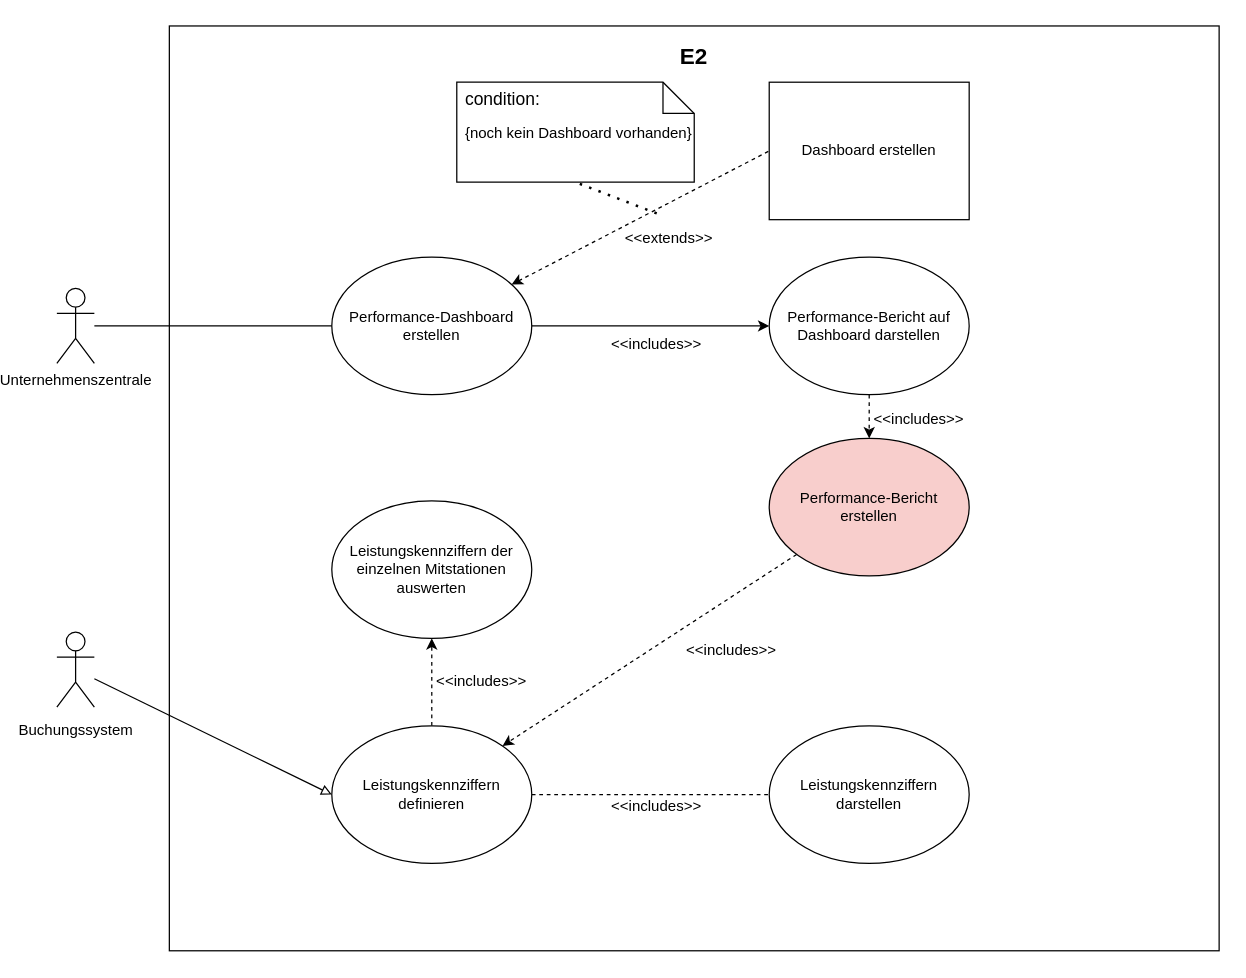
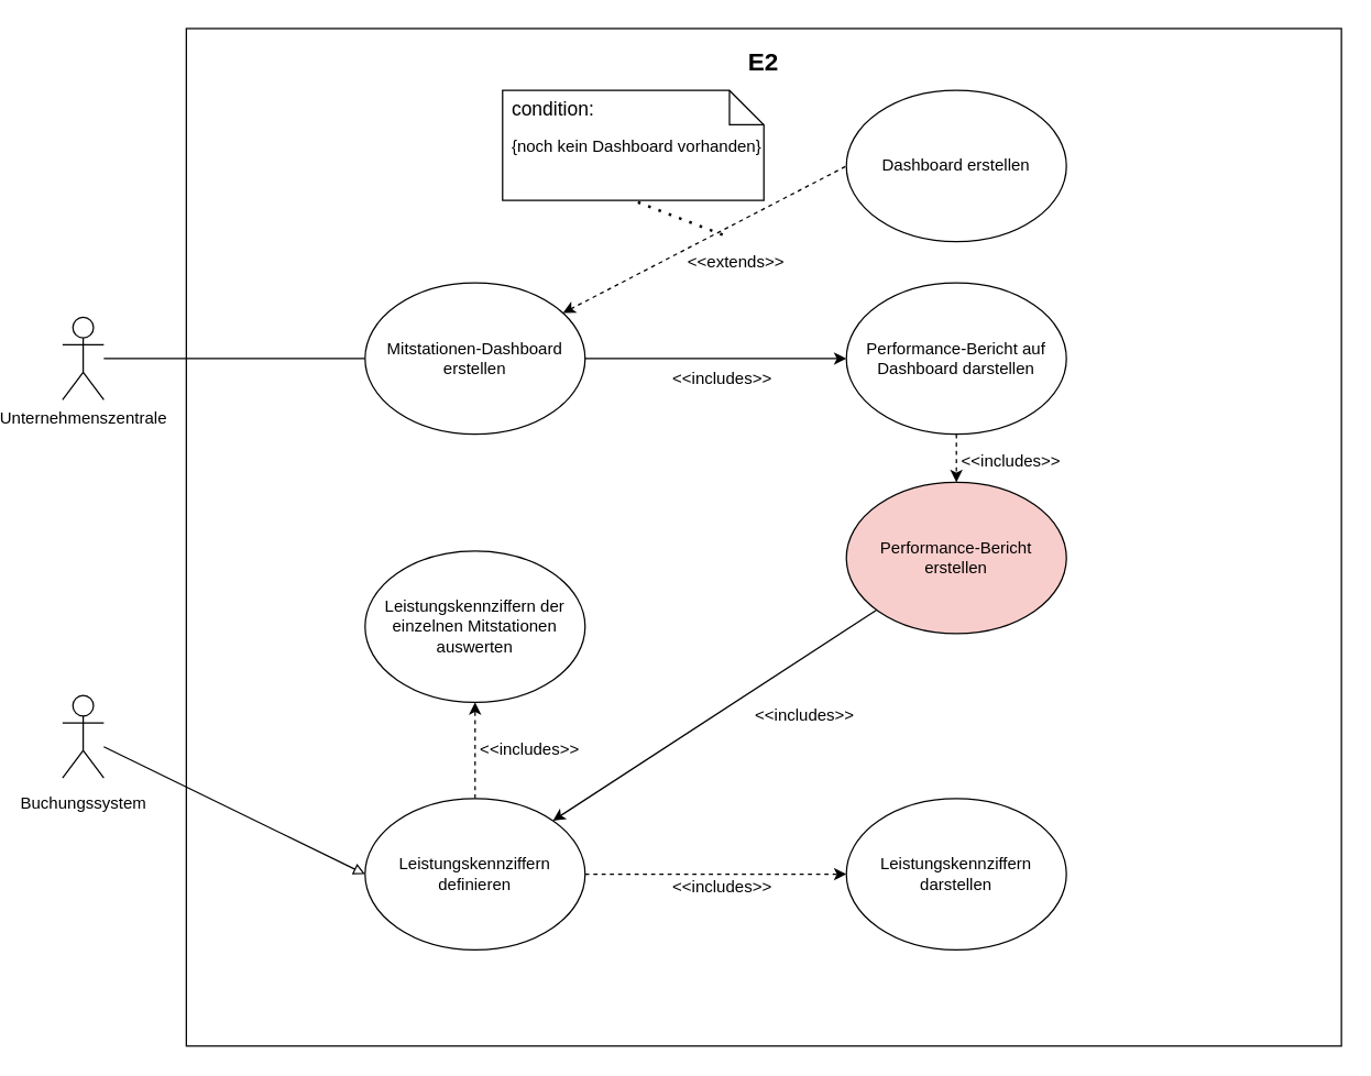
  <mxCell id="0" />
  <mxCell id="1" parent="0" />
  <mxCell id="2" value="" style="rounded=0;whiteSpace=wrap;html=1;" vertex="1" parent="1"><mxGeometry x="110" y="20" width="840" height="740" as="geometry" /></mxCell>
  <mxCell id="3" style="edgeStyle=none;rounded=0;orthogonalLoop=1;jettySize=auto;html=1;entryX=0;entryY=0.5;entryDx=0;entryDy=0;fontSize=12;endArrow=none;endFill=0;" edge="1" parent="1" source="4"><mxGeometry relative="1" as="geometry"><mxPoint x="240" y="260" as="targetPoint" /></mxGeometry></mxCell>
  <mxCell id="4" value="Unternehmenszentrale" style="shape=umlActor;verticalLabelPosition=bottom;verticalAlign=top;html=1;outlineConnect=0;" vertex="1" parent="1"><mxGeometry x="20" y="230" width="30" height="60" as="geometry" /></mxCell>
  <mxCell id="5" value="&lt;font style=&quot;font-size: 18px&quot;&gt;&lt;b&gt;E2&lt;/b&gt;&lt;/font&gt;" style="text;html=1;strokeColor=none;fillColor=none;align=center;verticalAlign=middle;whiteSpace=wrap;rounded=0;" vertex="1" parent="1"><mxGeometry x="340" y="30" width="380" height="30" as="geometry" /></mxCell>
  <mxCell id="6" style="edgeStyle=none;rounded=0;orthogonalLoop=1;jettySize=auto;html=1;entryX=0;entryY=0.5;entryDx=0;entryDy=0;fontSize=12;endArrow=classic;endFill=1;dashed=1;" edge="1" parent="1" target="13"><mxGeometry relative="1" as="geometry"><mxPoint x="400" y="260" as="sourcePoint" /></mxGeometry></mxCell>
- <mxCell id="7" style="edgeStyle=none;rounded=0;orthogonalLoop=1;jettySize=auto;html=1;entryX=0;entryY=0.5;entryDx=0;entryDy=0;dashed=1;fontSize=12;endArrow=none;endFill=1;" edge="1" parent="1" source="9" target="17"><mxGeometry relative="1" as="geometry" /></mxCell>
+ <mxCell id="7" style="edgeStyle=none;rounded=0;orthogonalLoop=1;jettySize=auto;html=1;entryX=0;entryY=0.5;entryDx=0;entryDy=0;dashed=1;fontSize=12;endArrow=classic;endFill=1;" edge="1" parent="1" source="9" target="17"><mxGeometry relative="1" as="geometry" /></mxCell>
  <mxCell id="8" style="edgeStyle=none;rounded=0;orthogonalLoop=1;jettySize=auto;html=1;entryX=0.5;entryY=1;entryDx=0;entryDy=0;dashed=1;fontSize=12;startArrow=none;startFill=0;endArrow=classic;endFill=1;" edge="1" parent="1" source="9" target="10"><mxGeometry relative="1" as="geometry" /></mxCell>
  <mxCell id="9" value="Leistungskennziffern definieren" style="ellipse;whiteSpace=wrap;html=1;" vertex="1" parent="1"><mxGeometry x="240" y="580" width="160" height="110" as="geometry" /></mxCell>
  <mxCell id="10" value="Leistungskennziffern der einzelnen Mitstationen auswerten" style="ellipse;whiteSpace=wrap;html=1;" vertex="1" parent="1"><mxGeometry x="240" y="400" width="160" height="110" as="geometry" /></mxCell>
  <mxCell id="11" style="edgeStyle=none;rounded=0;orthogonalLoop=1;jettySize=auto;html=1;entryX=0;entryY=0.5;entryDx=0;entryDy=0;dashed=1;fontSize=12;endArrow=none;endFill=0;startArrow=classic;startFill=1;" edge="1" parent="1" source="13" target="19"><mxGeometry relative="1" as="geometry"><Array as="points" /></mxGeometry></mxCell>
  <mxCell id="12" style="edgeStyle=none;rounded=0;orthogonalLoop=1;jettySize=auto;html=1;entryX=0;entryY=0.5;entryDx=0;entryDy=0;dashed=0;fontSize=12;startArrow=none;startFill=0;endArrow=classic;endFill=1;" edge="1" parent="1" source="13" target="28"><mxGeometry relative="1" as="geometry" /></mxCell>
- <mxCell id="13" value="Performance-Dashboard erstellen" style="ellipse;whiteSpace=wrap;html=1;" vertex="1" parent="1"><mxGeometry x="240" y="205" width="160" height="110" as="geometry" /></mxCell>
+ <mxCell id="13" value="Mitstationen-Dashboard erstellen" style="ellipse;whiteSpace=wrap;html=1;" vertex="1" parent="1"><mxGeometry x="240" y="205" width="160" height="110" as="geometry" /></mxCell>
  <mxCell id="14" style="edgeStyle=none;rounded=0;orthogonalLoop=1;jettySize=auto;html=1;entryX=0;entryY=0.5;entryDx=0;entryDy=0;fontSize=12;endArrow=block;endFill=0;" edge="1" parent="1" source="15" target="9"><mxGeometry relative="1" as="geometry" /></mxCell>
  <mxCell id="15" value="&lt;font style=&quot;font-size: 12px&quot;&gt;Buchungssystem&lt;/font&gt;" style="shape=umlActor;verticalLabelPosition=bottom;verticalAlign=top;html=1;outlineConnect=0;fontSize=18;" vertex="1" parent="1"><mxGeometry x="20" y="505" width="30" height="60" as="geometry" /></mxCell>
  <mxCell id="16" value="&amp;lt;&amp;lt;includes&amp;gt;&amp;gt;" style="text;html=1;strokeColor=none;fillColor=none;align=center;verticalAlign=middle;whiteSpace=wrap;rounded=0;fontSize=12;" vertex="1" parent="1"><mxGeometry x="680" y="320" width="60" height="30" as="geometry" /></mxCell>
  <mxCell id="17" value="Leistungskennziffern darstellen" style="ellipse;whiteSpace=wrap;html=1;fontSize=12;" vertex="1" parent="1"><mxGeometry x="590" y="580" width="160" height="110" as="geometry" /></mxCell>
  <mxCell id="18" value="&amp;lt;&amp;lt;includes&amp;gt;&amp;gt;" style="text;html=1;strokeColor=none;fillColor=none;align=center;verticalAlign=middle;whiteSpace=wrap;rounded=0;fontSize=12;" vertex="1" parent="1"><mxGeometry x="470" y="630" width="60" height="30" as="geometry" /></mxCell>
- <mxCell id="19" value="Dashboard erstellen" style="whiteSpace=wrap;html=1;fontSize=12;rounded=0;" vertex="1" parent="1"><mxGeometry x="590" y="65" width="160" height="110" as="geometry" /></mxCell>
+ <mxCell id="19" value="Dashboard erstellen" style="ellipse;whiteSpace=wrap;html=1;fontSize=12;" vertex="1" parent="1"><mxGeometry x="590" y="65" width="160" height="110" as="geometry" /></mxCell>
  <mxCell id="20" value="&amp;lt;&amp;lt;extends&amp;gt;&amp;gt;" style="text;html=1;strokeColor=none;fillColor=none;align=center;verticalAlign=middle;whiteSpace=wrap;rounded=0;fontSize=12;rotation=0;" vertex="1" parent="1"><mxGeometry x="480" y="175" width="60" height="30" as="geometry" /></mxCell>
  <mxCell id="21" value="&lt;font style=&quot;font-size: 12px&quot;&gt;{noch kein Dashboard vorhanden}&lt;/font&gt;" style="shape=note2;boundedLbl=1;whiteSpace=wrap;html=1;size=25;verticalAlign=top;align=left;spacingLeft=5;fontSize=14;" vertex="1" parent="1"><mxGeometry x="340" y="65" width="190" height="80" as="geometry" /></mxCell>
  <mxCell id="22" value="condition:" style="resizeWidth=1;part=1;strokeColor=none;fillColor=none;align=left;spacingLeft=5;fontSize=14;" vertex="1" parent="21"><mxGeometry width="190" height="25" relative="1" as="geometry" /></mxCell>
  <mxCell id="23" value="" style="endArrow=none;dashed=1;html=1;dashPattern=1 3;strokeWidth=2;rounded=0;fontSize=12;entryX=0.5;entryY=1;entryDx=0;entryDy=0;entryPerimeter=0;" edge="1" parent="1" target="21"><mxGeometry width="50" height="50" relative="1" as="geometry"><mxPoint x="500" y="170" as="sourcePoint" /><mxPoint x="890" y="150" as="targetPoint" /></mxGeometry></mxCell>
- <mxCell id="24" style="edgeStyle=none;rounded=0;orthogonalLoop=1;jettySize=auto;html=1;entryX=1;entryY=0;entryDx=0;entryDy=0;dashed=1;fontSize=12;startArrow=none;startFill=0;endArrow=classic;endFill=1;" edge="1" parent="1" source="25" target="9"><mxGeometry relative="1" as="geometry" /></mxCell>
+ <mxCell id="24" style="edgeStyle=none;rounded=0;orthogonalLoop=1;jettySize=auto;html=1;entryX=1;entryY=0;entryDx=0;entryDy=0;dashed=0;fontSize=12;startArrow=none;startFill=0;endArrow=classic;endFill=1;" edge="1" parent="1" source="25" target="9"><mxGeometry relative="1" as="geometry" /></mxCell>
  <mxCell id="25" value="Performance-Bericht erstellen" style="ellipse;whiteSpace=wrap;html=1;fontSize=12;fillColor=#f8cecc;" vertex="1" parent="1"><mxGeometry x="590" y="350" width="160" height="110" as="geometry" /></mxCell>
  <mxCell id="26" value="&amp;lt;&amp;lt;includes&amp;gt;&amp;gt;" style="text;html=1;strokeColor=none;fillColor=none;align=center;verticalAlign=middle;whiteSpace=wrap;rounded=0;fontSize=12;" vertex="1" parent="1"><mxGeometry x="530" y="505" width="60" height="30" as="geometry" /></mxCell>
  <mxCell id="27" style="edgeStyle=none;rounded=0;orthogonalLoop=1;jettySize=auto;html=1;entryX=0.5;entryY=0;entryDx=0;entryDy=0;dashed=1;fontSize=12;startArrow=none;startFill=0;endArrow=classic;endFill=1;" edge="1" parent="1" source="28" target="25"><mxGeometry relative="1" as="geometry" /></mxCell>
  <mxCell id="28" value="Performance-Bericht auf Dashboard darstellen" style="ellipse;whiteSpace=wrap;html=1;fontSize=12;" vertex="1" parent="1"><mxGeometry x="590" y="205" width="160" height="110" as="geometry" /></mxCell>
  <mxCell id="29" style="edgeStyle=none;rounded=0;orthogonalLoop=1;jettySize=auto;html=1;exitX=1;exitY=0.5;exitDx=0;exitDy=0;dashed=1;fontSize=12;startArrow=none;startFill=0;endArrow=classic;endFill=1;" edge="1" parent="1" source="26" target="26"><mxGeometry relative="1" as="geometry" /></mxCell>
  <mxCell id="30" value="&amp;lt;&amp;lt;includes&amp;gt;&amp;gt;" style="text;html=1;strokeColor=none;fillColor=none;align=center;verticalAlign=middle;whiteSpace=wrap;rounded=0;fontSize=12;" vertex="1" parent="1"><mxGeometry x="470" y="260" width="60" height="30" as="geometry" /></mxCell>
  <mxCell id="31" value="&amp;lt;&amp;lt;includes&amp;gt;&amp;gt;" style="text;html=1;strokeColor=none;fillColor=none;align=center;verticalAlign=middle;whiteSpace=wrap;rounded=0;fontSize=12;" vertex="1" parent="1"><mxGeometry x="330" y="530" width="60" height="30" as="geometry" /></mxCell>
